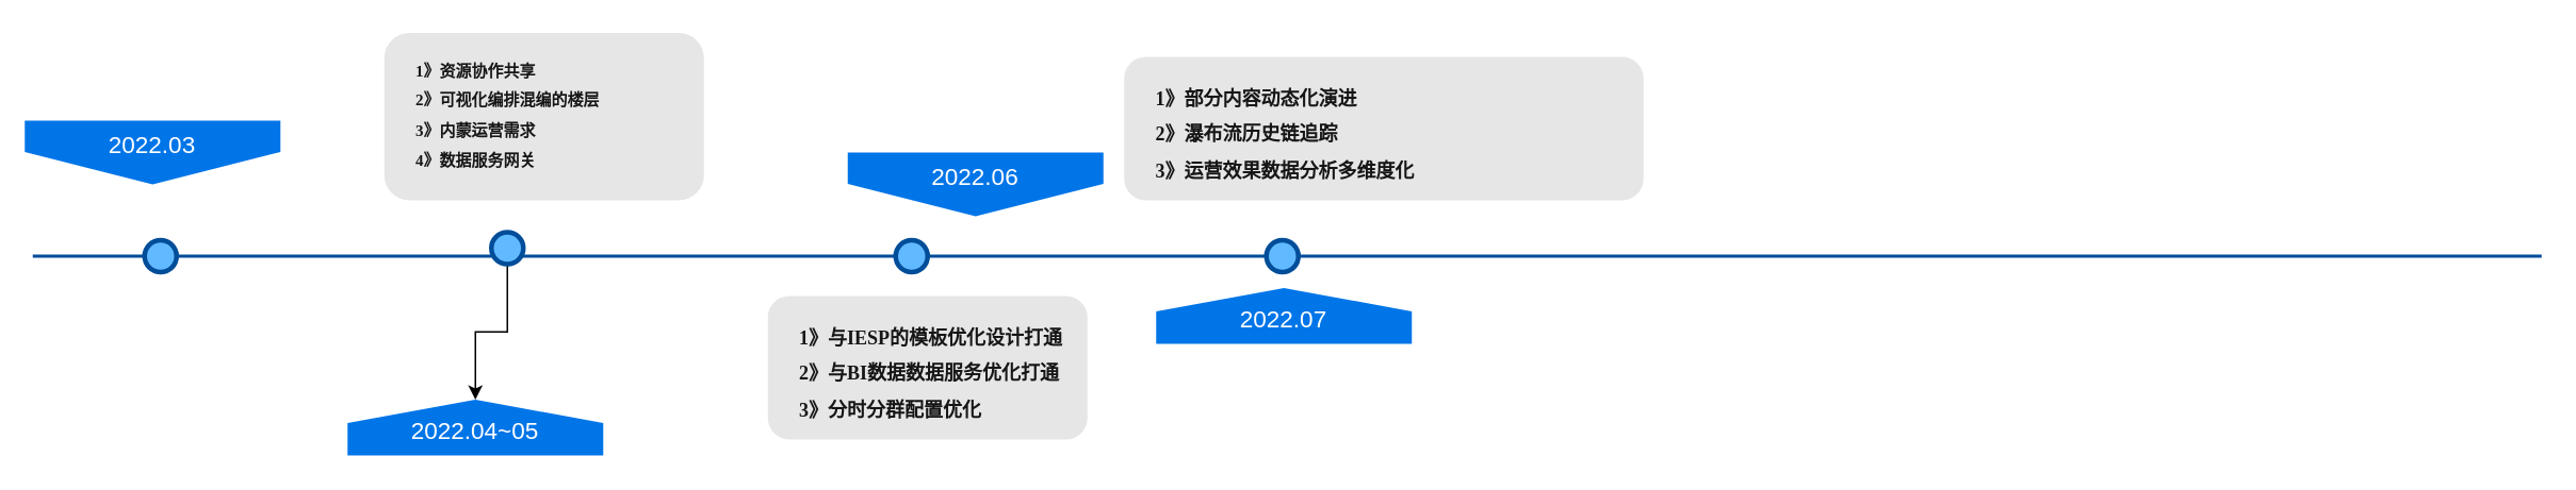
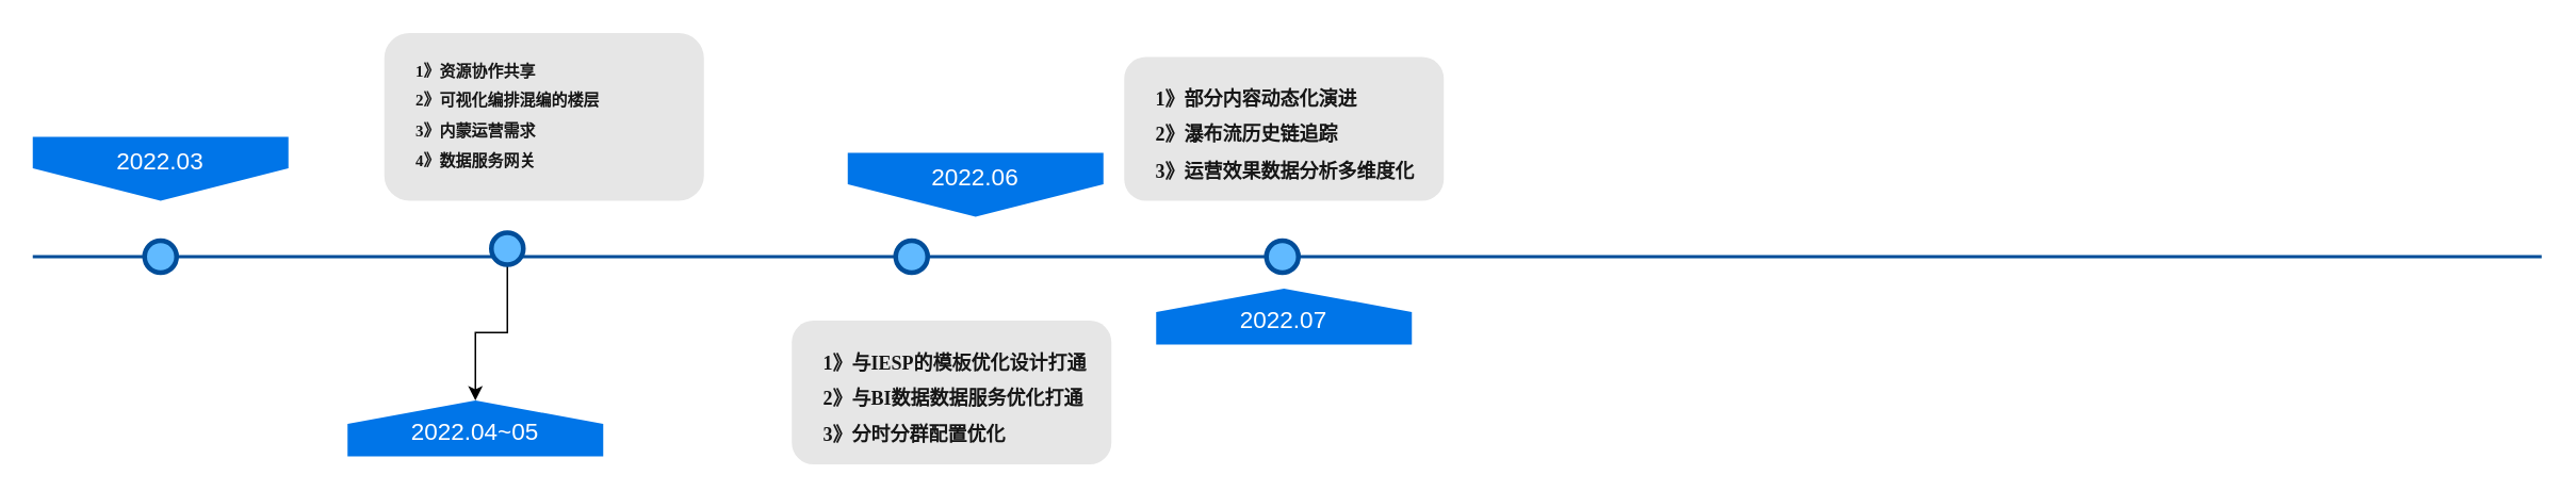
  <mxCell id="0" />
  <mxCell id="1" parent="0" />
  <mxCell id="2" value="" style="line;strokeWidth=2;html=1;fillColor=none;fontSize=28;fontColor=#004D99;strokeColor=#004D99;" parent="1" vertex="1"><mxGeometry x="20" y="155" width="1570" height="10" as="geometry" /></mxCell>
- <mxCell id="3" value="2022.03" style="shape=offPageConnector;whiteSpace=wrap;html=1;fillColor=#0075E8;fontSize=15;fontColor=#FFFFFF;size=0.509;verticalAlign=top;strokeColor=none;" parent="1" vertex="1"><mxGeometry x="15" y="75" width="160" height="40" as="geometry" /></mxCell>
+ <mxCell id="3" value="2022.03" style="shape=offPageConnector;whiteSpace=wrap;html=1;fillColor=#0075E8;fontSize=15;fontColor=#FFFFFF;size=0.509;verticalAlign=top;strokeColor=none;" parent="1" vertex="1"><mxGeometry x="20" y="85" width="160" height="40" as="geometry" /></mxCell>
  <mxCell id="4" value="2022.06" style="shape=offPageConnector;whiteSpace=wrap;html=1;fillColor=#0075E8;fontSize=15;fontColor=#FFFFFF;size=0.509;verticalAlign=top;strokeColor=none;" parent="1" vertex="1"><mxGeometry x="530" y="95" width="160" height="40" as="geometry" /></mxCell>
  <mxCell id="5" value="2022.04~05" style="shape=offPageConnector;whiteSpace=wrap;html=1;fillColor=#0075E8;fontSize=15;fontColor=#FFFFFF;size=0.418;flipV=1;verticalAlign=bottom;strokeColor=none;spacingBottom=4;" parent="1" vertex="1"><mxGeometry x="217" y="250" width="160" height="35" as="geometry" /></mxCell>
  <mxCell id="6" value="2022.07" style="shape=offPageConnector;whiteSpace=wrap;html=1;fillColor=#0075E8;fontSize=15;fontColor=#FFFFFF;size=0.418;flipV=1;verticalAlign=bottom;strokeColor=none;spacingBottom=4;" parent="1" vertex="1"><mxGeometry x="723" y="180" width="160" height="35" as="geometry" /></mxCell>
  <mxCell id="7" value="" style="ellipse;whiteSpace=wrap;html=1;fillColor=#61BAFF;fontSize=28;fontColor=#004D99;strokeWidth=3;strokeColor=#004D99;" parent="1" vertex="1"><mxGeometry x="90" y="150" width="20" height="20" as="geometry" /></mxCell>
  <mxCell id="8" value="" style="edgeStyle=orthogonalEdgeStyle;rounded=0;orthogonalLoop=1;jettySize=auto;html=1;fontFamily=Comic Sans MS;fontSize=10;" edge="1" parent="1" source="9" target="5"><mxGeometry relative="1" as="geometry" /></mxCell>
  <mxCell id="9" value="" style="ellipse;whiteSpace=wrap;html=1;fillColor=#61BAFF;fontSize=28;fontColor=#004D99;strokeWidth=3;strokeColor=#004D99;" parent="1" vertex="1"><mxGeometry x="307" y="145" width="20" height="20" as="geometry" /></mxCell>
  <mxCell id="10" value="" style="ellipse;whiteSpace=wrap;html=1;fillColor=#61BAFF;fontSize=28;fontColor=#004D99;strokeWidth=3;strokeColor=#004D99;" parent="1" vertex="1"><mxGeometry x="560" y="150" width="20" height="20" as="geometry" /></mxCell>
  <mxCell id="11" value="" style="ellipse;whiteSpace=wrap;html=1;fillColor=#61BAFF;fontSize=28;fontColor=#004D99;strokeWidth=3;strokeColor=#004D99;" parent="1" vertex="1"><mxGeometry x="792" y="150" width="20" height="20" as="geometry" /></mxCell>
  <mxCell id="12" value="&lt;h1 style=&quot;font-size: 10px&quot;&gt;&lt;font style=&quot;font-size: 10px&quot;&gt;1》资源协作共享&lt;/font&gt;&lt;/h1&gt;&lt;h1 style=&quot;font-size: 10px&quot;&gt;&lt;font style=&quot;font-size: 10px&quot;&gt;2》可视化编排混编的楼层&lt;/font&gt;&lt;/h1&gt;&lt;h1 style=&quot;font-size: 10px&quot;&gt;&lt;font style=&quot;font-size: 10px&quot;&gt;3》内蒙运营需求&lt;/font&gt;&lt;/h1&gt;&lt;div&gt;&lt;font style=&quot;font-size: 10px&quot;&gt;&lt;b&gt;4》数据服务网关&lt;/b&gt;&lt;/font&gt;&lt;/div&gt;" style="text;html=1;spacing=5;spacingTop=2;whiteSpace=wrap;overflow=hidden;strokeColor=none;strokeWidth=3;fillColor=#E6E6E6;fontSize=10;fontColor=#000000;align=left;rounded=1;verticalAlign=top;horizontal=1;fontFamily=Comic Sans MS;textOpacity=90;spacingLeft=15;" vertex="1" parent="1"><mxGeometry x="240" y="20" width="200" height="105" as="geometry" /></mxCell>
- <mxCell id="13" value="&lt;h1 style=&quot;font-size: 12px&quot;&gt;&lt;font style=&quot;font-size: 12px&quot;&gt;1》&lt;/font&gt;&lt;span style=&quot;font-size: 12px&quot;&gt;与IESP的模板优化设计打通&lt;/span&gt;&lt;/h1&gt;&lt;h1 style=&quot;font-size: 12px&quot;&gt;&lt;font style=&quot;font-size: 12px&quot;&gt;2》&lt;/font&gt;与BI数据数据服务优化打通&lt;/h1&gt;&lt;div style=&quot;font-size: 12px&quot;&gt;&lt;b&gt;3》分时分群配置优化&lt;/b&gt;&lt;/div&gt;" style="text;html=1;spacing=5;spacingTop=2;whiteSpace=wrap;overflow=hidden;strokeColor=none;strokeWidth=3;fillColor=#E6E6E6;fontSize=12;fontColor=#000000;align=left;rounded=1;verticalAlign=top;horizontal=1;fontFamily=Comic Sans MS;textOpacity=90;spacingLeft=15;" vertex="1" parent="1"><mxGeometry x="480" y="185" width="200" height="90" as="geometry" /></mxCell>
- <mxCell id="14" value="&lt;h1 style=&quot;font-size: 12px&quot;&gt;&lt;font style=&quot;font-size: 12px&quot;&gt;1》部分内容动态化演进&lt;/font&gt;&lt;/h1&gt;&lt;h1 style=&quot;font-size: 12px&quot;&gt;&lt;font style=&quot;font-size: 12px&quot;&gt;2》瀑布流历史链追踪&lt;/font&gt;&lt;/h1&gt;&lt;div style=&quot;font-size: 12px&quot;&gt;&lt;b&gt;3》运营效果数据分析多维度化&lt;/b&gt;&lt;/div&gt;" style="text;html=1;spacing=5;spacingTop=2;whiteSpace=wrap;overflow=hidden;strokeColor=none;strokeWidth=3;fillColor=#E6E6E6;fontSize=12;fontColor=#000000;align=left;rounded=1;verticalAlign=top;horizontal=1;fontFamily=Comic Sans MS;textOpacity=90;spacingLeft=15;" vertex="1" parent="1"><mxGeometry x="703" y="35" width="325" height="90" as="geometry" /></mxCell>
+ <mxCell id="13" value="&lt;h1 style=&quot;font-size: 12px&quot;&gt;&lt;font style=&quot;font-size: 12px&quot;&gt;1》&lt;/font&gt;&lt;span style=&quot;font-size: 12px&quot;&gt;与IESP的模板优化设计打通&lt;/span&gt;&lt;/h1&gt;&lt;h1 style=&quot;font-size: 12px&quot;&gt;&lt;font style=&quot;font-size: 12px&quot;&gt;2》&lt;/font&gt;与BI数据数据服务优化打通&lt;/h1&gt;&lt;div style=&quot;font-size: 12px&quot;&gt;&lt;b&gt;3》分时分群配置优化&lt;/b&gt;&lt;/div&gt;" style="text;html=1;spacing=5;spacingTop=2;whiteSpace=wrap;overflow=hidden;strokeColor=none;strokeWidth=3;fillColor=#E6E6E6;fontSize=12;fontColor=#000000;align=left;rounded=1;verticalAlign=top;horizontal=1;fontFamily=Comic Sans MS;textOpacity=90;spacingLeft=15;" vertex="1" parent="1"><mxGeometry x="495" y="200" width="200" height="90" as="geometry" /></mxCell>
+ <mxCell id="14" value="&lt;h1 style=&quot;font-size: 12px&quot;&gt;&lt;font style=&quot;font-size: 12px&quot;&gt;1》部分内容动态化演进&lt;/font&gt;&lt;/h1&gt;&lt;h1 style=&quot;font-size: 12px&quot;&gt;&lt;font style=&quot;font-size: 12px&quot;&gt;2》瀑布流历史链追踪&lt;/font&gt;&lt;/h1&gt;&lt;div style=&quot;font-size: 12px&quot;&gt;&lt;b&gt;3》运营效果数据分析多维度化&lt;/b&gt;&lt;/div&gt;" style="text;html=1;spacing=5;spacingTop=2;whiteSpace=wrap;overflow=hidden;strokeColor=none;strokeWidth=3;fillColor=#E6E6E6;fontSize=12;fontColor=#000000;align=left;rounded=1;verticalAlign=top;horizontal=1;fontFamily=Comic Sans MS;textOpacity=90;spacingLeft=15;" vertex="1" parent="1"><mxGeometry x="703" y="35" width="200" height="90" as="geometry" /></mxCell>
